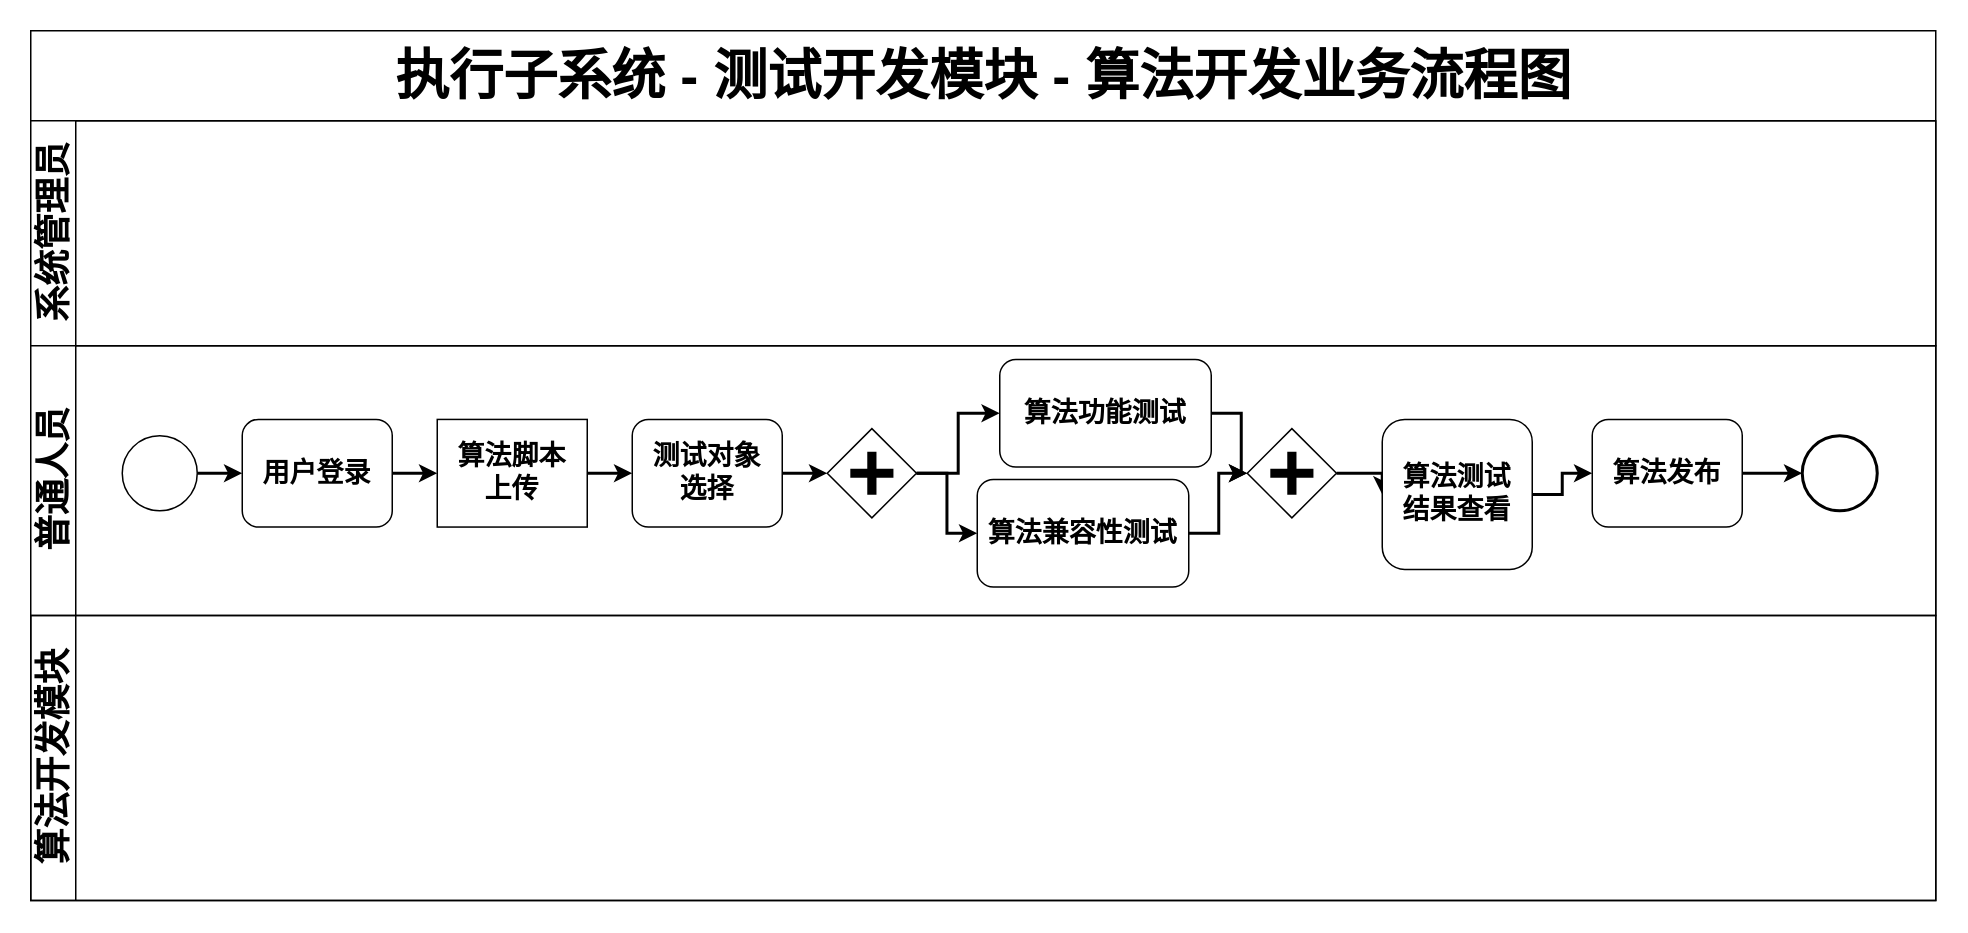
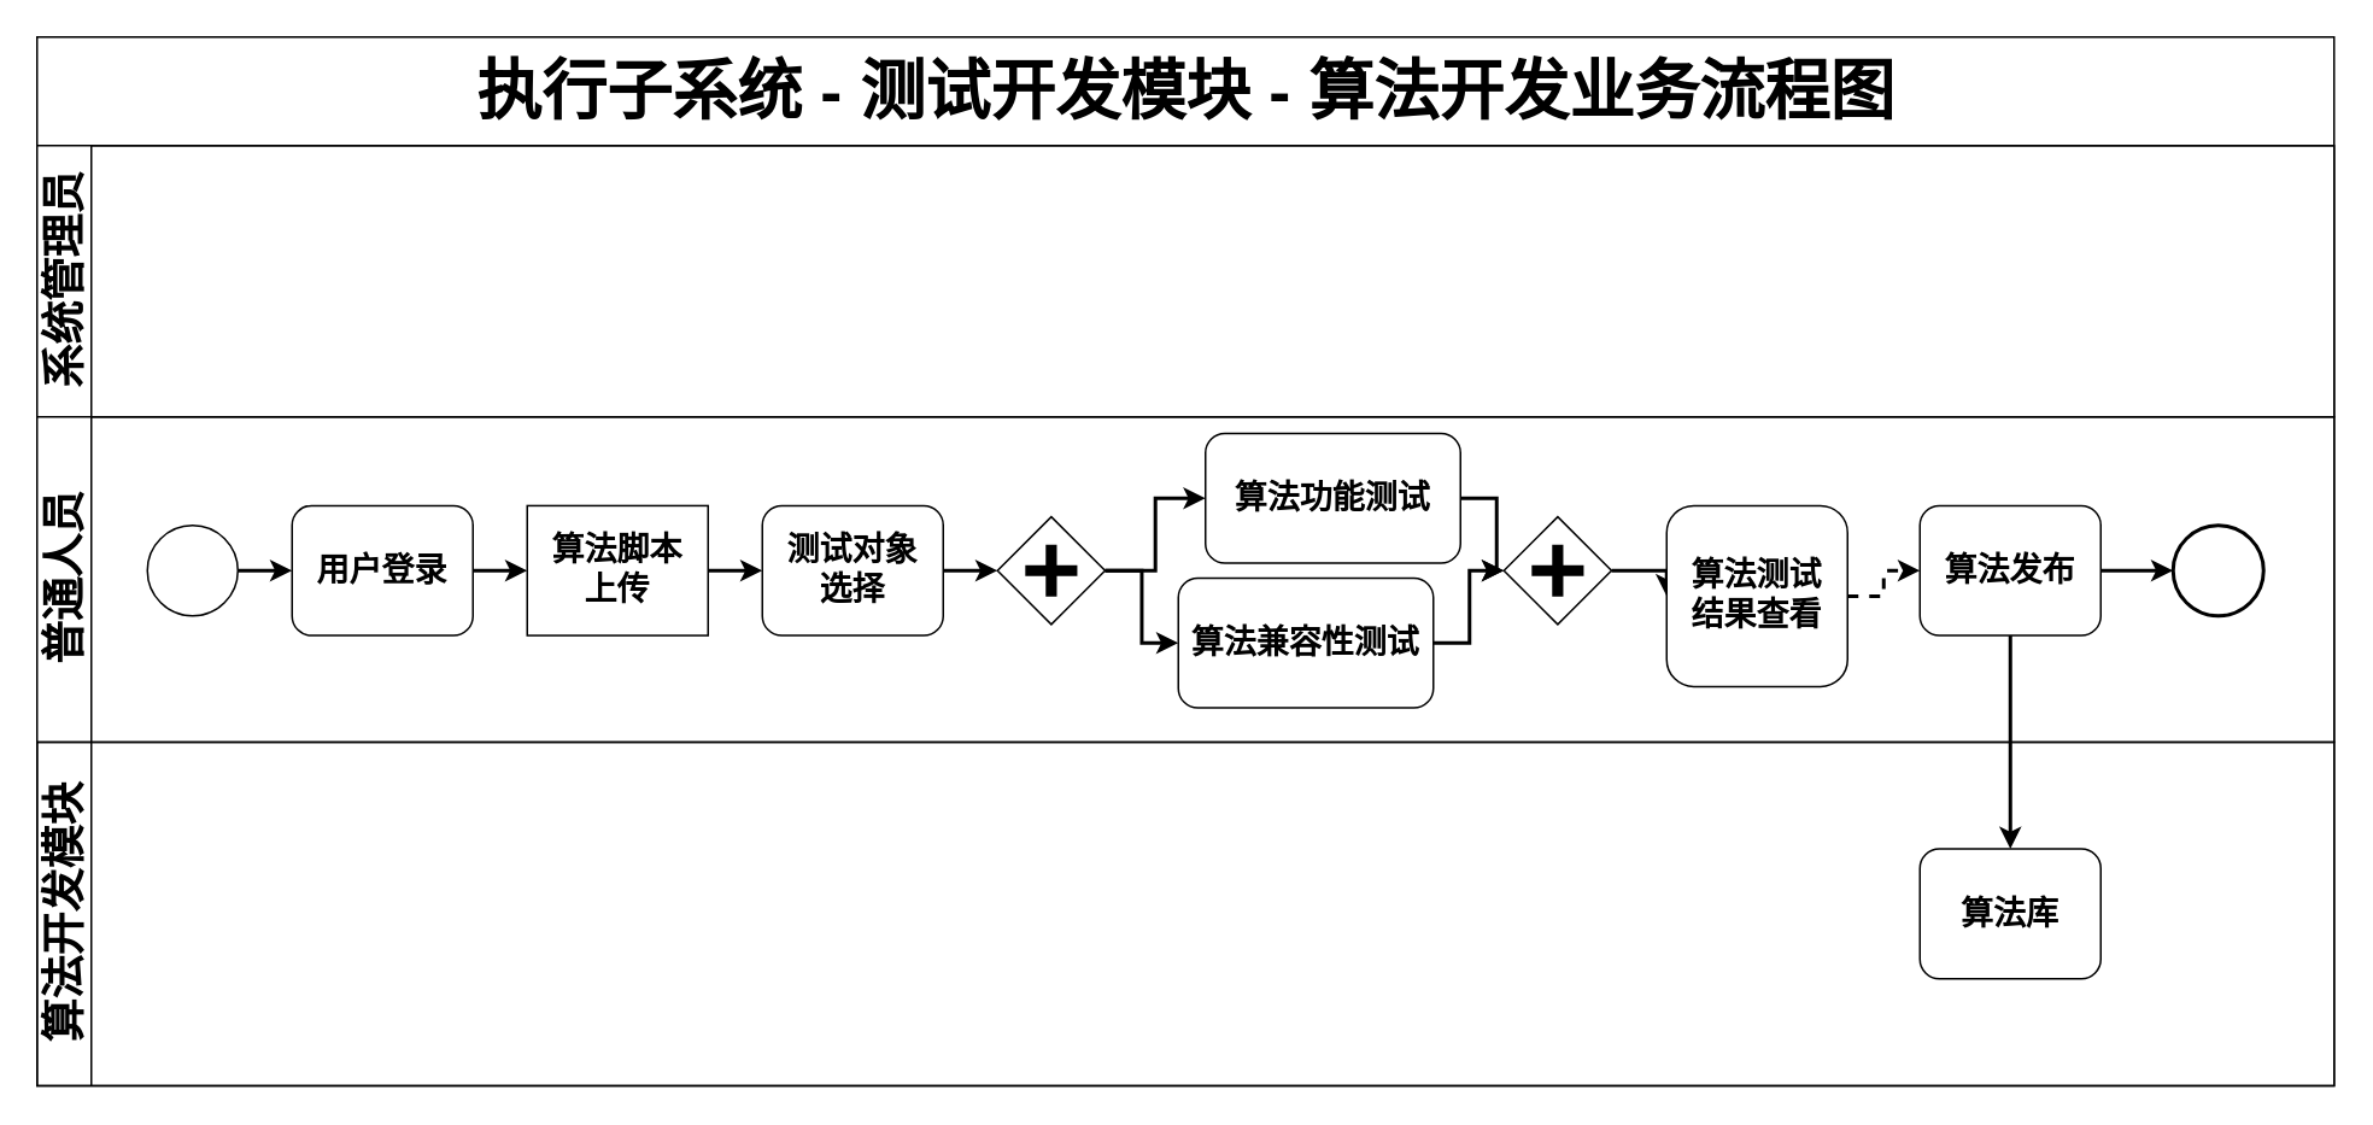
  <mxCell id="0" />
  <mxCell id="1" parent="0" />
  <mxCell id="2" value="&lt;span style=&quot;font-family: &amp;#34;helvetica&amp;#34;&quot;&gt;&lt;font style=&quot;font-size: 36px&quot;&gt;执行子系统 - 测试开发模块 - 算法开发业务流程图&lt;/font&gt;&lt;/span&gt;" style="swimlane;html=1;childLayout=stackLayout;horizontal=1;startSize=60;horizontalStack=0;rounded=0;shadow=0;labelBackgroundColor=none;strokeWidth=1;fontFamily=Verdana;fontSize=8;align=center;" parent="1" vertex="1"><mxGeometry x="20" y="20" width="1270" height="579.75" as="geometry" /></mxCell>
  <mxCell id="3" value="&lt;font style=&quot;font-size: 24px&quot;&gt;系统管理员&lt;/font&gt;" style="swimlane;html=1;startSize=30;horizontal=0;" parent="2" vertex="1"><mxGeometry y="60" width="1270" height="150" as="geometry"><mxRectangle y="20" width="680" height="20" as="alternateBounds" /></mxGeometry></mxCell>
  <mxCell id="4" style="edgeStyle=orthogonalEdgeStyle;rounded=0;orthogonalLoop=1;jettySize=auto;html=1;exitX=1;exitY=0.5;exitDx=0;exitDy=0;entryX=0;entryY=0.5;entryDx=0;entryDy=0;strokeWidth=2;" parent="3" edge="1"><mxGeometry relative="1" as="geometry"><mxPoint x="191" y="75.015" as="targetPoint" /></mxGeometry></mxCell>
  <mxCell id="5" style="edgeStyle=orthogonalEdgeStyle;rounded=0;orthogonalLoop=1;jettySize=auto;html=1;exitX=1;exitY=0.5;exitDx=0;exitDy=0;entryX=0;entryY=0.5;entryDx=0;entryDy=0;strokeWidth=2;" parent="3" edge="1"><mxGeometry relative="1" as="geometry"><mxPoint x="341" y="74.995" as="targetPoint" /></mxGeometry></mxCell>
  <mxCell id="6" style="edgeStyle=orthogonalEdgeStyle;rounded=0;orthogonalLoop=1;jettySize=auto;html=1;exitX=1;exitY=0.5;exitDx=0;exitDy=0;entryX=0;entryY=0.5;entryDx=0;entryDy=0;strokeWidth=2;" parent="3" edge="1"><mxGeometry relative="1" as="geometry"><mxPoint x="521" y="75" as="targetPoint" /></mxGeometry></mxCell>
  <mxCell id="7" value="&lt;font style=&quot;font-size: 24px&quot;&gt;普通人员&lt;/font&gt;" style="swimlane;html=1;startSize=30;horizontal=0;" parent="2" vertex="1"><mxGeometry y="210" width="1270" height="179.75" as="geometry" /></mxCell>
  <mxCell id="8" style="edgeStyle=orthogonalEdgeStyle;rounded=0;orthogonalLoop=1;jettySize=auto;html=1;exitX=1;exitY=0.5;exitDx=0;exitDy=0;entryX=0;entryY=0.5;entryDx=0;entryDy=0;strokeWidth=2;" parent="7" source="9" target="15" edge="1"><mxGeometry relative="1" as="geometry" /></mxCell>
  <mxCell id="9" value="" style="ellipse;whiteSpace=wrap;html=1;rounded=0;shadow=0;labelBackgroundColor=none;strokeWidth=1;fontFamily=Verdana;fontSize=8;align=center;" parent="7" vertex="1"><mxGeometry x="61" y="60" width="50" height="50" as="geometry" /></mxCell>
  <mxCell id="10" style="edgeStyle=orthogonalEdgeStyle;rounded=0;orthogonalLoop=1;jettySize=auto;html=1;exitX=1;exitY=0.5;exitDx=0;exitDy=0;entryX=0;entryY=0.5;entryDx=0;entryDy=0;strokeWidth=2;" parent="7" edge="1"><mxGeometry relative="1" as="geometry"><mxPoint x="361" y="85.005" as="sourcePoint" /></mxGeometry></mxCell>
  <mxCell id="11" style="edgeStyle=orthogonalEdgeStyle;rounded=0;orthogonalLoop=1;jettySize=auto;html=1;exitX=1;exitY=0.5;exitDx=0;exitDy=0;entryX=0;entryY=0.5;entryDx=0;entryDy=0;strokeWidth=2;" parent="7" edge="1"><mxGeometry relative="1" as="geometry"><mxPoint x="491" y="84.995" as="sourcePoint" /></mxGeometry></mxCell>
  <mxCell id="12" style="edgeStyle=orthogonalEdgeStyle;rounded=0;orthogonalLoop=1;jettySize=auto;html=1;exitX=1;exitY=0.5;exitDx=0;exitDy=0;entryX=0;entryY=0.5;entryDx=0;entryDy=0;strokeWidth=2;" parent="7" edge="1"><mxGeometry relative="1" as="geometry"><mxPoint x="621" y="84.995" as="sourcePoint" /></mxGeometry></mxCell>
  <mxCell id="13" style="edgeStyle=orthogonalEdgeStyle;rounded=0;orthogonalLoop=1;jettySize=auto;html=1;exitX=1;exitY=0.5;exitDx=0;exitDy=0;entryX=0;entryY=0.5;entryDx=0;entryDy=0;strokeWidth=2;" parent="7" edge="1"><mxGeometry relative="1" as="geometry"><mxPoint x="751" y="85.005" as="sourcePoint" /></mxGeometry></mxCell>
  <mxCell id="14" style="edgeStyle=orthogonalEdgeStyle;rounded=0;orthogonalLoop=1;jettySize=auto;html=1;exitX=1;exitY=0.5;exitDx=0;exitDy=0;entryX=0;entryY=0.5;entryDx=0;entryDy=0;strokeWidth=2;" parent="7" edge="1"><mxGeometry relative="1" as="geometry"><mxPoint x="891" y="84.995" as="sourcePoint" /></mxGeometry></mxCell>
  <mxCell id="15" value="&lt;span style=&quot;font-size: 18px&quot;&gt;&lt;b&gt;用户登录&lt;br&gt;&lt;/b&gt;&lt;/span&gt;" style="rounded=1;whiteSpace=wrap;html=1;shadow=0;labelBackgroundColor=none;strokeWidth=1;fontFamily=Verdana;fontSize=8;align=center;" parent="7" vertex="1"><mxGeometry x="141" y="49.13" width="100" height="71.75" as="geometry" /></mxCell>
  <mxCell id="16" style="edgeStyle=orthogonalEdgeStyle;rounded=0;orthogonalLoop=1;jettySize=auto;html=1;entryX=0;entryY=0.5;entryDx=0;entryDy=0;strokeWidth=2;exitX=1;exitY=0.5;exitDx=0;exitDy=0;" parent="7" source="15" target="18" edge="1"><mxGeometry relative="1" as="geometry"><mxPoint x="291" y="85" as="sourcePoint" /></mxGeometry></mxCell>
  <mxCell id="17" style="edgeStyle=orthogonalEdgeStyle;rounded=0;orthogonalLoop=1;jettySize=auto;html=1;exitX=1;exitY=0.5;exitDx=0;exitDy=0;entryX=0;entryY=0.5;entryDx=0;entryDy=0;strokeWidth=2;" parent="7" source="18" target="29" edge="1"><mxGeometry relative="1" as="geometry" /></mxCell>
  <mxCell id="18" value="&lt;span style=&quot;font-size: 18px&quot;&gt;&lt;b&gt;算法脚本&lt;br&gt;上传&lt;br&gt;&lt;/b&gt;&lt;/span&gt;" style="whiteSpace=wrap;html=1;shadow=0;labelBackgroundColor=none;strokeWidth=1;fontFamily=Verdana;fontSize=8;align=center;rounded=0;" parent="7" vertex="1"><mxGeometry x="271" y="49.12" width="100" height="71.75" as="geometry" /></mxCell>
  <mxCell id="19" style="edgeStyle=orthogonalEdgeStyle;rounded=0;orthogonalLoop=1;jettySize=auto;html=1;exitX=1;exitY=0.5;exitDx=0;exitDy=0;entryX=0;entryY=0.5;entryDx=0;entryDy=0;strokeWidth=2;" parent="7" source="20" target="27" edge="1"><mxGeometry relative="1" as="geometry" /></mxCell>
  <mxCell id="20" value="&lt;span style=&quot;font-size: 18px&quot;&gt;&lt;b&gt;算法兼容性测试&lt;br&gt;&lt;/b&gt;&lt;/span&gt;" style="rounded=1;whiteSpace=wrap;html=1;shadow=0;labelBackgroundColor=none;strokeWidth=1;fontFamily=Verdana;fontSize=8;align=center;" parent="7" vertex="1"><mxGeometry x="631" y="89.13" width="141" height="71.75" as="geometry" /></mxCell>
  <mxCell id="21" style="edgeStyle=orthogonalEdgeStyle;rounded=0;orthogonalLoop=1;jettySize=auto;html=1;exitX=1;exitY=0.5;exitDx=0;exitDy=0;entryX=0;entryY=0.5;entryDx=0;entryDy=0;strokeWidth=2;" parent="7" source="22" target="27" edge="1"><mxGeometry relative="1" as="geometry" /></mxCell>
  <mxCell id="22" value="&lt;span style=&quot;font-size: 18px&quot;&gt;&lt;b&gt;算法功能测试&lt;/b&gt;&lt;/span&gt;" style="rounded=1;whiteSpace=wrap;html=1;shadow=0;labelBackgroundColor=none;strokeWidth=1;fontFamily=Verdana;fontSize=8;align=center;" parent="7" vertex="1"><mxGeometry x="646" y="9.13" width="141" height="71.75" as="geometry" /></mxCell>
  <mxCell id="23" style="edgeStyle=orthogonalEdgeStyle;rounded=0;orthogonalLoop=1;jettySize=auto;html=1;exitX=1;exitY=0.5;exitDx=0;exitDy=0;entryX=0;entryY=0.5;entryDx=0;entryDy=0;strokeWidth=2;" parent="7" source="25" target="22" edge="1"><mxGeometry relative="1" as="geometry" /></mxCell>
  <mxCell id="24" style="edgeStyle=orthogonalEdgeStyle;rounded=0;orthogonalLoop=1;jettySize=auto;html=1;exitX=1;exitY=0.5;exitDx=0;exitDy=0;entryX=0;entryY=0.5;entryDx=0;entryDy=0;strokeWidth=2;" parent="7" source="25" target="20" edge="1"><mxGeometry relative="1" as="geometry" /></mxCell>
  <mxCell id="25" value="" style="shape=mxgraph.bpmn.shape;html=1;verticalLabelPosition=bottom;labelBackgroundColor=#ffffff;verticalAlign=top;perimeter=rhombusPerimeter;background=gateway;outline=none;symbol=parallelGw;rounded=1;shadow=0;strokeWidth=1;fontFamily=Verdana;fontSize=8;align=center;" parent="7" vertex="1"><mxGeometry x="531" y="55.25" width="59.5" height="59.5" as="geometry" /></mxCell>
  <mxCell id="26" style="edgeStyle=orthogonalEdgeStyle;rounded=0;orthogonalLoop=1;jettySize=auto;html=1;exitX=1;exitY=0.5;exitDx=0;exitDy=0;entryX=0;entryY=0.5;entryDx=0;entryDy=0;strokeWidth=2;" edge="1" parent="7" source="27" target="31"><mxGeometry relative="1" as="geometry" /></mxCell>
  <mxCell id="27" value="" style="shape=mxgraph.bpmn.shape;html=1;verticalLabelPosition=bottom;labelBackgroundColor=#ffffff;verticalAlign=top;perimeter=rhombusPerimeter;background=gateway;outline=none;symbol=parallelGw;rounded=1;shadow=0;strokeWidth=1;fontFamily=Verdana;fontSize=8;align=center;" parent="7" vertex="1"><mxGeometry x="811" y="55.25" width="59.5" height="59.5" as="geometry" /></mxCell>
  <mxCell id="28" style="edgeStyle=orthogonalEdgeStyle;rounded=0;orthogonalLoop=1;jettySize=auto;html=1;exitX=1;exitY=0.5;exitDx=0;exitDy=0;entryX=0;entryY=0.5;entryDx=0;entryDy=0;strokeWidth=2;" parent="7" source="29" target="25" edge="1"><mxGeometry relative="1" as="geometry" /></mxCell>
  <mxCell id="29" value="&lt;span style=&quot;font-size: 18px&quot;&gt;&lt;b&gt;测试对象&lt;br&gt;选择&lt;br&gt;&lt;/b&gt;&lt;/span&gt;" style="rounded=1;whiteSpace=wrap;html=1;shadow=0;labelBackgroundColor=none;strokeWidth=1;fontFamily=Verdana;fontSize=8;align=center;" parent="7" vertex="1"><mxGeometry x="401" y="49.12" width="100" height="71.75" as="geometry" /></mxCell>
- <mxCell id="30" style="edgeStyle=orthogonalEdgeStyle;rounded=0;orthogonalLoop=1;jettySize=auto;html=1;strokeWidth=2;" edge="1" parent="7" source="31" target="33"><mxGeometry relative="1" as="geometry" /></mxCell>
+ <mxCell id="30" style="edgeStyle=orthogonalEdgeStyle;rounded=0;orthogonalLoop=1;jettySize=auto;html=1;strokeWidth=2;dashed=1;" edge="1" parent="7" source="31" target="33"><mxGeometry relative="1" as="geometry" /></mxCell>
  <mxCell id="31" value="&lt;span style=&quot;font-size: 18px&quot;&gt;&lt;b&gt;算法测试&lt;br&gt;结果查看&lt;br&gt;&lt;/b&gt;&lt;/span&gt;" style="rounded=1;whiteSpace=wrap;html=1;shadow=0;labelBackgroundColor=none;strokeWidth=1;fontFamily=Verdana;fontSize=8;align=center;" vertex="1" parent="7"><mxGeometry x="901" y="49.12" width="100" height="100" as="geometry" /></mxCell>
  <mxCell id="32" style="edgeStyle=orthogonalEdgeStyle;rounded=0;orthogonalLoop=1;jettySize=auto;html=1;exitX=1;exitY=0.5;exitDx=0;exitDy=0;entryX=0;entryY=0.5;entryDx=0;entryDy=0;strokeWidth=2;" edge="1" parent="7" source="33" target="34"><mxGeometry relative="1" as="geometry" /></mxCell>
  <mxCell id="33" value="&lt;span style=&quot;font-size: 18px&quot;&gt;&lt;b&gt;算法发布&lt;br&gt;&lt;/b&gt;&lt;/span&gt;" style="rounded=1;whiteSpace=wrap;html=1;shadow=0;labelBackgroundColor=none;strokeWidth=1;fontFamily=Verdana;fontSize=8;align=center;" vertex="1" parent="7"><mxGeometry x="1041" y="49.12" width="100" height="71.75" as="geometry" /></mxCell>
  <mxCell id="34" value="" style="ellipse;whiteSpace=wrap;html=1;rounded=0;shadow=0;labelBackgroundColor=none;strokeWidth=2;fontFamily=Verdana;fontSize=8;align=center;" parent="7" vertex="1"><mxGeometry x="1181" y="60" width="50" height="50" as="geometry" /></mxCell>
  <mxCell id="35" value="&lt;font style=&quot;font-size: 24px&quot;&gt;算法开发模块&lt;/font&gt;" style="swimlane;html=1;startSize=30;horizontal=0;fillColor=none;swimlaneFillColor=none;" parent="2" vertex="1"><mxGeometry y="389.75" width="1270" height="190" as="geometry" /></mxCell>
+ <mxCell id="36" value="&lt;span style=&quot;font-size: 18px&quot;&gt;&lt;b&gt;算法库&lt;br&gt;&lt;/b&gt;&lt;/span&gt;" style="rounded=1;whiteSpace=wrap;html=1;shadow=0;labelBackgroundColor=none;strokeWidth=1;fontFamily=Verdana;fontSize=8;align=center;" vertex="1" parent="35"><mxGeometry x="1041" y="59.12" width="100" height="71.75" as="geometry" /></mxCell>
+ <mxCell id="37" style="edgeStyle=orthogonalEdgeStyle;rounded=0;orthogonalLoop=1;jettySize=auto;html=1;exitX=0.5;exitY=1;exitDx=0;exitDy=0;strokeWidth=2;" edge="1" parent="2" source="33" target="36"><mxGeometry relative="1" as="geometry" /></mxCell>
